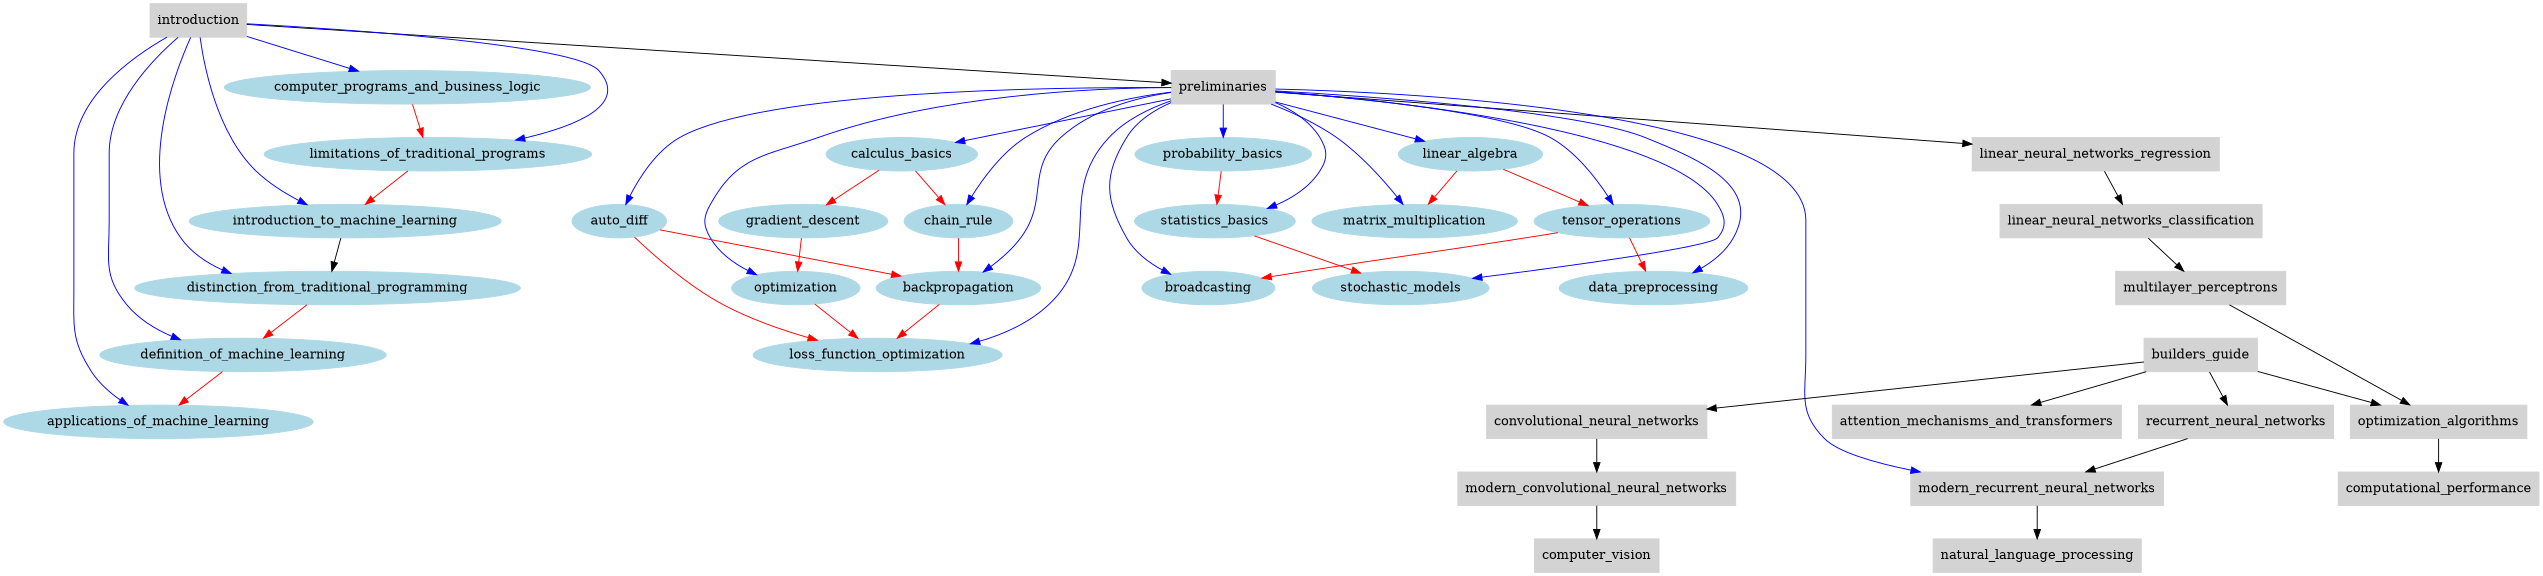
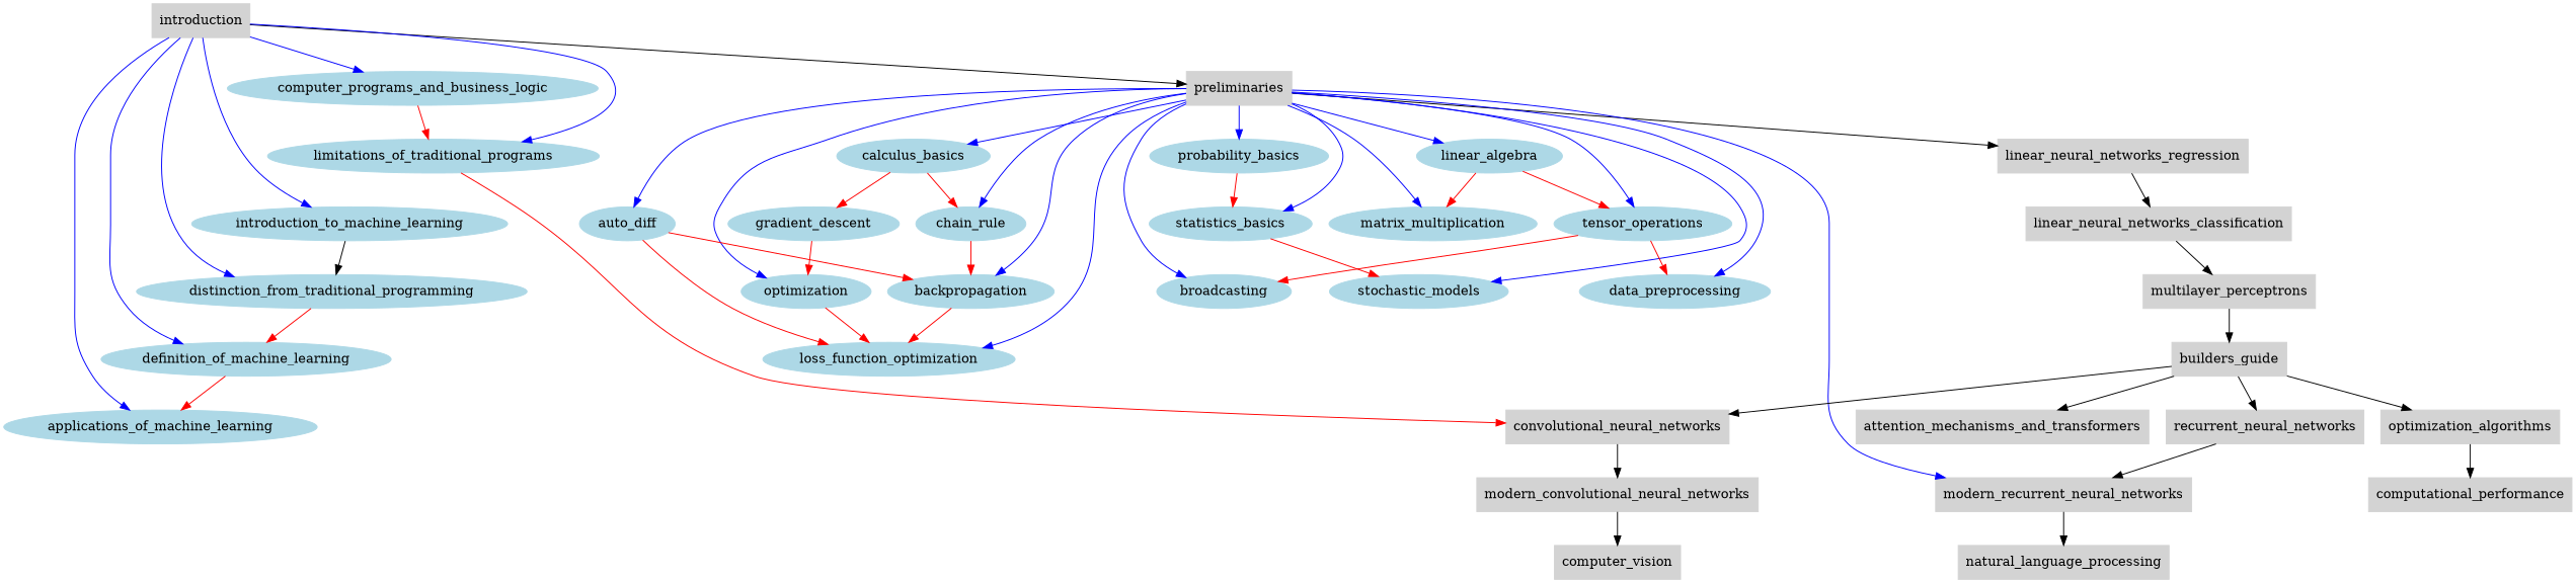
  digraph {
    node [color=lightblue shape=ellipse style=filled]
    edge [color=blue]
    introduction [color=lightgrey shape=box]
    preliminaries [color=lightgrey shape=box]
    computer_programs_and_business_logic
    limitations_of_traditional_programs
    introduction_to_machine_learning
    distinction_from_traditional_programming
    definition_of_machine_learning
    applications_of_machine_learning
    linear_neural_networks_regression [color=lightgrey shape=box]
    tensor_operations
    linear_algebra
    calculus_basics
    auto_diff
    probability_basics
    statistics_basics
    optimization
    backpropagation
    stochastic_models
    data_preprocessing
    matrix_multiplication
    broadcasting
    chain_rule
    loss_function_optimization
    modern_recurrent_neural_networks [color=lightgrey shape=box]
    linear_neural_networks_classification [color=lightgrey shape=box]
    gradient_descent
    multilayer_perceptrons [color=lightgrey shape=box]
    builders_guide [color=lightgrey shape=box]
    convolutional_neural_networks [color=lightgrey shape=box]
    recurrent_neural_networks [color=lightgrey shape=box]
    optimization_algorithms [color=lightgrey shape=box]
    attention_mechanisms_and_transformers [color=lightgrey shape=box]
    modern_convolutional_neural_networks [color=lightgrey shape=box]
    computational_performance [color=lightgrey shape=box]
    computer_vision [color=lightgrey shape=box]
    natural_language_processing [color=lightgrey shape=box]
    introduction -> preliminaries [color=black]
    introduction -> computer_programs_and_business_logic
    introduction -> limitations_of_traditional_programs
    introduction -> introduction_to_machine_learning
    introduction -> distinction_from_traditional_programming
    introduction -> definition_of_machine_learning
    introduction -> applications_of_machine_learning
    preliminaries -> linear_neural_networks_regression [color=black]
    preliminaries -> tensor_operations
    preliminaries -> linear_algebra
    preliminaries -> calculus_basics
    preliminaries -> auto_diff
    preliminaries -> probability_basics
    preliminaries -> statistics_basics
    preliminaries -> optimization
    preliminaries -> backpropagation
    preliminaries -> stochastic_models
    preliminaries -> data_preprocessing
    preliminaries -> matrix_multiplication
    preliminaries -> broadcasting
    preliminaries -> chain_rule
    preliminaries -> loss_function_optimization
    preliminaries -> modern_recurrent_neural_networks
    computer_programs_and_business_logic -> limitations_of_traditional_programs [color=red]
-   limitations_of_traditional_programs -> introduction_to_machine_learning [color=red]
+   limitations_of_traditional_programs -> convolutional_neural_networks [color=red]
    introduction_to_machine_learning -> distinction_from_traditional_programming [color=black]
    distinction_from_traditional_programming -> definition_of_machine_learning [color=red]
    definition_of_machine_learning -> applications_of_machine_learning [color=red]
    linear_neural_networks_regression -> linear_neural_networks_classification [color=black]
    tensor_operations -> data_preprocessing [color=red]
    tensor_operations -> broadcasting [color=red]
    linear_algebra -> tensor_operations [color=red]
    linear_algebra -> matrix_multiplication [color=red]
    calculus_basics -> chain_rule [color=red]
    calculus_basics -> gradient_descent [color=red]
    auto_diff -> backpropagation [color=red]
    auto_diff -> loss_function_optimization [color=red]
    probability_basics -> statistics_basics [color=red]
    statistics_basics -> stochastic_models [color=red]
    optimization -> loss_function_optimization [color=red]
    backpropagation -> loss_function_optimization [color=red]
    chain_rule -> backpropagation [color=red]
    modern_recurrent_neural_networks -> natural_language_processing [color=black]
    linear_neural_networks_classification -> multilayer_perceptrons [color=black]
    gradient_descent -> optimization [color=red]
-   multilayer_perceptrons -> optimization_algorithms [color=black]
+   multilayer_perceptrons -> builders_guide [color=black]
    builders_guide -> convolutional_neural_networks [color=black]
    builders_guide -> recurrent_neural_networks [color=black]
    builders_guide -> optimization_algorithms [color=black]
    builders_guide -> attention_mechanisms_and_transformers [color=black]
    convolutional_neural_networks -> modern_convolutional_neural_networks [color=black]
    recurrent_neural_networks -> modern_recurrent_neural_networks [color=black]
    optimization_algorithms -> computational_performance [color=black]
    modern_convolutional_neural_networks -> computer_vision [color=black]
  }
